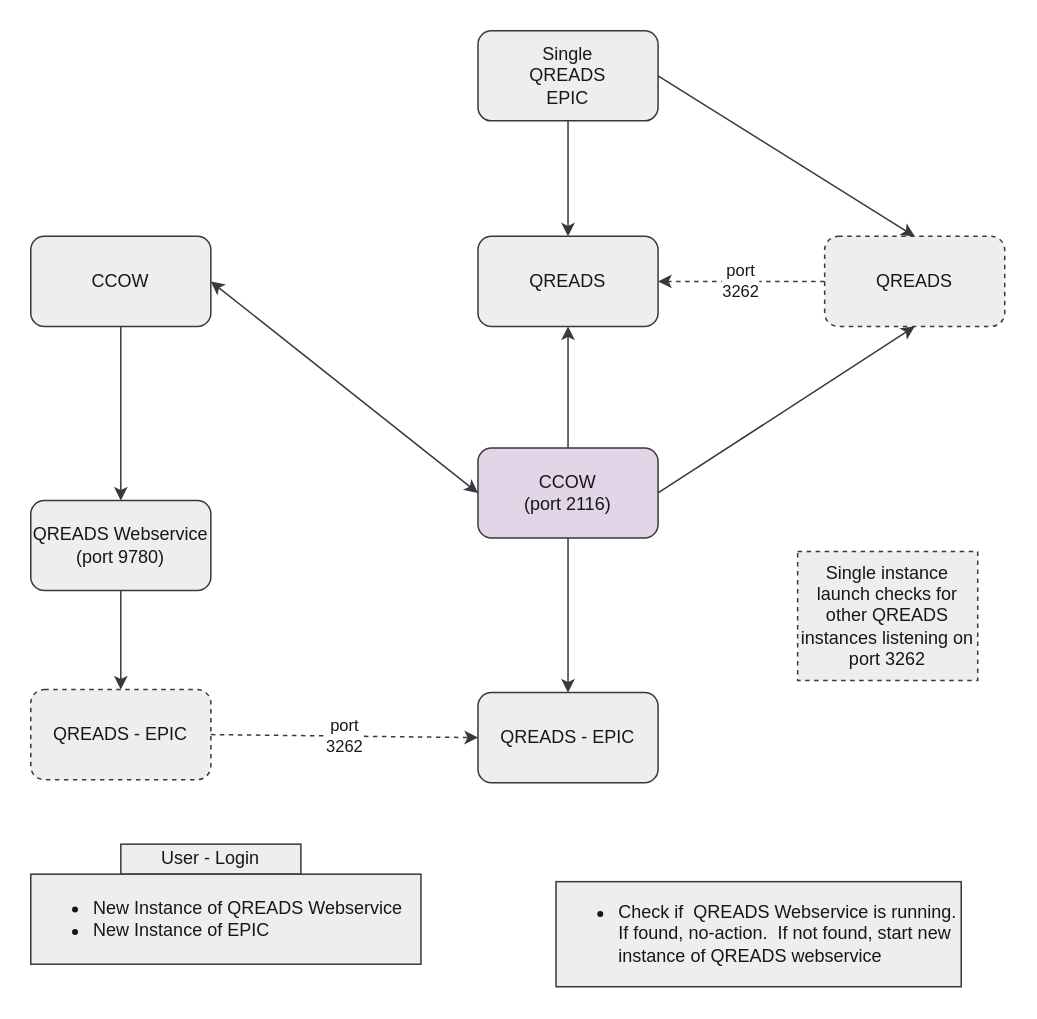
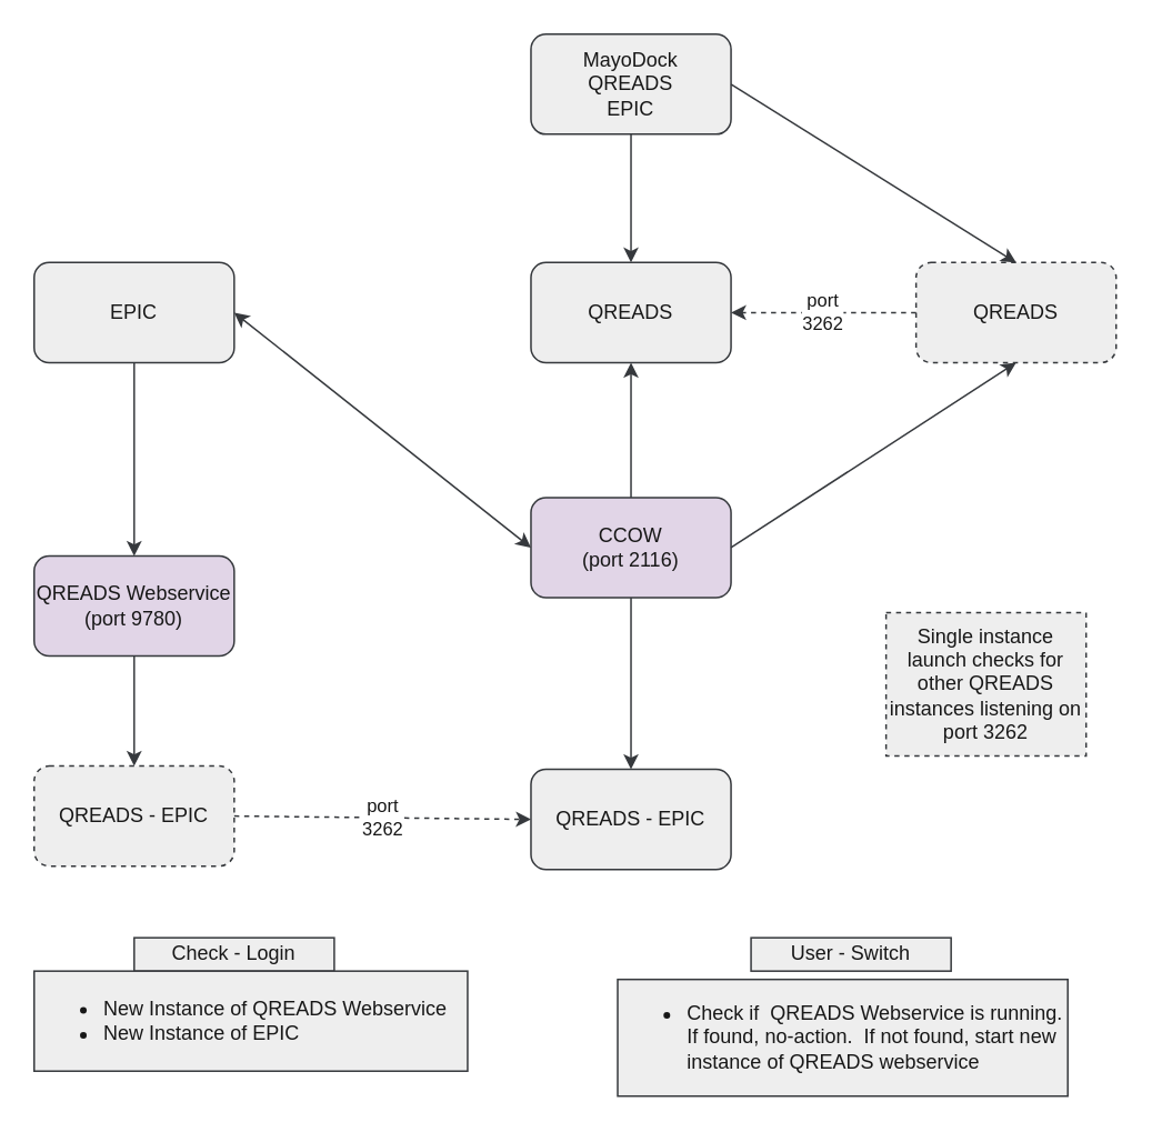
  <mxCell id="0" />
  <mxCell id="1" parent="0" />
- <mxCell id="2" value="QREADS Webservice&lt;br&gt;(port 9780)" style="rounded=1;whiteSpace=wrap;html=1;strokeColor=#36393d;fillColor=#eeeeee;fontColor=#171717;" parent="1" vertex="1"><mxGeometry x="20" y="333" width="120" height="60" as="geometry" /></mxCell>
- <mxCell id="3" value="CCOW" style="rounded=1;whiteSpace=wrap;html=1;strokeColor=#36393d;fillColor=#eeeeee;fontColor=#171717;" parent="1" vertex="1"><mxGeometry x="20" y="157" width="120" height="60" as="geometry" /></mxCell>
+ <mxCell id="2" value="QREADS Webservice&lt;br&gt;(port 9780)" style="rounded=1;whiteSpace=wrap;html=1;strokeColor=#36393d;fillColor=#e1d5e7;fontColor=#171717;" parent="1" vertex="1"><mxGeometry x="20" y="333" width="120" height="60" as="geometry" /></mxCell>
+ <mxCell id="3" value="EPIC" style="rounded=1;whiteSpace=wrap;html=1;strokeColor=#36393d;fillColor=#eeeeee;fontColor=#171717;" parent="1" vertex="1"><mxGeometry x="20" y="157" width="120" height="60" as="geometry" /></mxCell>
  <mxCell id="4" value="" style="endArrow=classic;html=1;exitX=0.5;exitY=1;exitDx=0;exitDy=0;entryX=0.5;entryY=0;entryDx=0;entryDy=0;strokeColor=#36393d;fillColor=#eeeeee;fontColor=#171717;" parent="1" source="3" target="2" edge="1"><mxGeometry width="50" height="50" relative="1" as="geometry"><mxPoint x="185" y="376" as="sourcePoint" /><mxPoint x="235" y="326" as="targetPoint" /></mxGeometry></mxCell>
  <mxCell id="5" value="QREADS - EPIC" style="rounded=1;whiteSpace=wrap;html=1;strokeColor=#36393d;fillColor=#eeeeee;fontColor=#171717;" parent="1" vertex="1"><mxGeometry x="318" y="461" width="120" height="60" as="geometry" /></mxCell>
- <mxCell id="6" value="Single&lt;br&gt;QREADS&lt;br&gt;EPIC&lt;br&gt;" style="rounded=1;whiteSpace=wrap;html=1;strokeColor=#36393d;fillColor=#eeeeee;fontColor=#171717;" parent="1" vertex="1"><mxGeometry x="318" y="20" width="120" height="60" as="geometry" /></mxCell>
+ <mxCell id="6" value="MayoDock&lt;br&gt;QREADS&lt;br&gt;EPIC&lt;br&gt;" style="rounded=1;whiteSpace=wrap;html=1;strokeColor=#36393d;fillColor=#eeeeee;fontColor=#171717;" parent="1" vertex="1"><mxGeometry x="318" y="20" width="120" height="60" as="geometry" /></mxCell>
  <mxCell id="7" value="" style="endArrow=classic;html=1;exitX=0.5;exitY=1;exitDx=0;exitDy=0;entryX=0.5;entryY=0;entryDx=0;entryDy=0;strokeColor=#36393d;fillColor=#eeeeee;fontColor=#171717;" parent="1" source="2" target="16" edge="1"><mxGeometry width="50" height="50" relative="1" as="geometry"><mxPoint x="240" y="759" as="sourcePoint" /><mxPoint x="235" y="489" as="targetPoint" /></mxGeometry></mxCell>
  <mxCell id="8" value="" style="endArrow=classic;html=1;exitX=0.5;exitY=1;exitDx=0;exitDy=0;entryX=0.5;entryY=0;entryDx=0;entryDy=0;strokeColor=#36393d;fillColor=#eeeeee;fontColor=#171717;" parent="1" source="6" target="9" edge="1"><mxGeometry width="50" height="50" relative="1" as="geometry"><mxPoint x="265" y="96" as="sourcePoint" /><mxPoint x="615" y="236" as="targetPoint" /></mxGeometry></mxCell>
  <mxCell id="9" value="QREADS" style="rounded=1;whiteSpace=wrap;html=1;strokeColor=#36393d;fillColor=#eeeeee;fontColor=#171717;" parent="1" vertex="1"><mxGeometry x="318" y="157" width="120" height="60" as="geometry" /></mxCell>
- <mxCell id="10" value="User - Login" style="text;html=1;fillColor=#eeeeee;align=center;verticalAlign=middle;whiteSpace=wrap;rounded=0;strokeColor=#36393d;fontColor=#171717;" parent="1" vertex="1"><mxGeometry x="80" y="562" width="120" height="20" as="geometry" /></mxCell>
+ <mxCell id="10" value="Check - Login" style="text;html=1;fillColor=#eeeeee;align=center;verticalAlign=middle;whiteSpace=wrap;rounded=0;strokeColor=#36393d;fontColor=#171717;" parent="1" vertex="1"><mxGeometry x="80" y="562" width="120" height="20" as="geometry" /></mxCell>
  <mxCell id="11" value="&lt;ul&gt;&lt;li&gt;New Instance of QREADS Webservice&lt;/li&gt;&lt;li&gt;New Instance of EPIC&lt;/li&gt;&lt;/ul&gt;" style="text;html=1;fillColor=#eeeeee;align=left;verticalAlign=middle;whiteSpace=wrap;rounded=0;strokeColor=#36393d;fontColor=#171717;" parent="1" vertex="1"><mxGeometry x="20" y="582" width="260" height="60" as="geometry" /></mxCell>
+ <mxCell id="12" value="User - Switch" style="text;html=1;fillColor=#eeeeee;align=center;verticalAlign=middle;whiteSpace=wrap;rounded=0;strokeColor=#36393d;fontColor=#171717;" parent="1" vertex="1"><mxGeometry x="450" y="562" width="120" height="20" as="geometry" /></mxCell>
  <mxCell id="13" value="&lt;ul&gt;&lt;li&gt;Check if&amp;nbsp; QREADS Webservice is running. If found, no-action.&amp;nbsp; If not found, start new instance of QREADS webservice&amp;nbsp;&lt;/li&gt;&lt;/ul&gt;" style="text;html=1;fillColor=#eeeeee;align=left;verticalAlign=middle;whiteSpace=wrap;rounded=0;strokeColor=#36393d;fontColor=#171717;" parent="1" vertex="1"><mxGeometry x="370" y="587" width="270" height="70" as="geometry" /></mxCell>
  <mxCell id="14" value="CCOW&lt;br&gt;(port 2116)" style="rounded=1;whiteSpace=wrap;html=1;strokeColor=#36393d;fillColor=#e1d5e7;fontColor=#171717;" parent="1" vertex="1"><mxGeometry x="318" y="298" width="120" height="60" as="geometry" /></mxCell>
  <mxCell id="15" value="" style="endArrow=classic;startArrow=classic;html=1;exitX=1;exitY=0.5;exitDx=0;exitDy=0;entryX=0;entryY=0.5;entryDx=0;entryDy=0;strokeColor=#36393d;fillColor=#eeeeee;fontColor=#171717;" parent="1" source="3" target="14" edge="1"><mxGeometry width="50" height="50" relative="1" as="geometry"><mxPoint x="233" y="248" as="sourcePoint" /><mxPoint x="283" y="198" as="targetPoint" /></mxGeometry></mxCell>
  <mxCell id="16" value="QREADS - EPIC" style="rounded=1;whiteSpace=wrap;html=1;dashed=1;strokeColor=#36393d;fillColor=#eeeeee;fontColor=#171717;" parent="1" vertex="1"><mxGeometry x="20" y="459" width="120" height="60" as="geometry" /></mxCell>
  <mxCell id="17" value="port&lt;br&gt;3262" style="endArrow=classic;html=1;exitX=1;exitY=0.5;exitDx=0;exitDy=0;entryX=0;entryY=0.5;entryDx=0;entryDy=0;dashed=1;strokeColor=#36393d;fillColor=#eeeeee;fontColor=#171717;labelBackgroundColor=#FFFFFF;" parent="1" source="16" target="5" edge="1"><mxGeometry width="50" height="50" relative="1" as="geometry"><mxPoint x="150" y="503" as="sourcePoint" /><mxPoint x="284" y="499" as="targetPoint" /></mxGeometry></mxCell>
  <mxCell id="18" value="" style="endArrow=classic;html=1;exitX=1;exitY=0.5;exitDx=0;exitDy=0;entryX=0.5;entryY=0;entryDx=0;entryDy=0;strokeColor=#36393d;fillColor=#eeeeee;fontColor=#171717;" parent="1" source="6" target="19" edge="1"><mxGeometry width="50" height="50" relative="1" as="geometry"><mxPoint x="504" y="185" as="sourcePoint" /><mxPoint x="785" y="336" as="targetPoint" /></mxGeometry></mxCell>
  <mxCell id="19" value="QREADS" style="rounded=1;whiteSpace=wrap;html=1;strokeColor=#36393d;fillColor=#eeeeee;fontColor=#171717;dashed=1;" parent="1" vertex="1"><mxGeometry x="549" y="157" width="120" height="60" as="geometry" /></mxCell>
  <mxCell id="20" value="port&lt;br&gt;3262" style="endArrow=classic;html=1;exitX=0;exitY=0.5;exitDx=0;exitDy=0;entryX=1;entryY=0.5;entryDx=0;entryDy=0;dashed=1;strokeColor=#36393d;fillColor=#eeeeee;fontColor=#171717;labelBackgroundColor=#FFFFFF;" parent="1" source="19" target="9" edge="1"><mxGeometry width="50" height="50" relative="1" as="geometry"><mxPoint x="150" y="499" as="sourcePoint" /><mxPoint x="328" y="501" as="targetPoint" /></mxGeometry></mxCell>
  <mxCell id="21" value="Single instance launch checks for other QREADS instances listening on port 3262" style="text;html=1;fillColor=#eeeeee;align=center;verticalAlign=middle;whiteSpace=wrap;rounded=0;strokeColor=#36393d;fontColor=#171717;dashed=1;" parent="1" vertex="1"><mxGeometry x="531" y="367" width="120" height="86" as="geometry" /></mxCell>
  <mxCell id="22" value="" style="endArrow=classic;html=1;exitX=0.5;exitY=0;exitDx=0;exitDy=0;entryX=0.5;entryY=1;entryDx=0;entryDy=0;strokeColor=#36393d;fillColor=#eeeeee;fontColor=#171717;" edge="1" parent="1" source="14" target="9"><mxGeometry width="50" height="50" relative="1" as="geometry"><mxPoint x="388" y="90" as="sourcePoint" /><mxPoint x="388" y="167" as="targetPoint" /></mxGeometry></mxCell>
  <mxCell id="23" value="" style="endArrow=classic;html=1;exitX=1;exitY=0.5;exitDx=0;exitDy=0;entryX=0.5;entryY=1;entryDx=0;entryDy=0;strokeColor=#36393d;fillColor=#eeeeee;fontColor=#171717;" edge="1" parent="1" source="14" target="19"><mxGeometry width="50" height="50" relative="1" as="geometry"><mxPoint x="388" y="308" as="sourcePoint" /><mxPoint x="388" y="227" as="targetPoint" /></mxGeometry></mxCell>
  <mxCell id="24" value="" style="endArrow=classic;html=1;entryX=0.5;entryY=0;entryDx=0;entryDy=0;strokeColor=#36393d;fillColor=#eeeeee;fontColor=#171717;" edge="1" parent="1" source="14" target="5"><mxGeometry width="50" height="50" relative="1" as="geometry"><mxPoint x="448" y="338" as="sourcePoint" /><mxPoint x="619" y="227" as="targetPoint" /></mxGeometry></mxCell>
